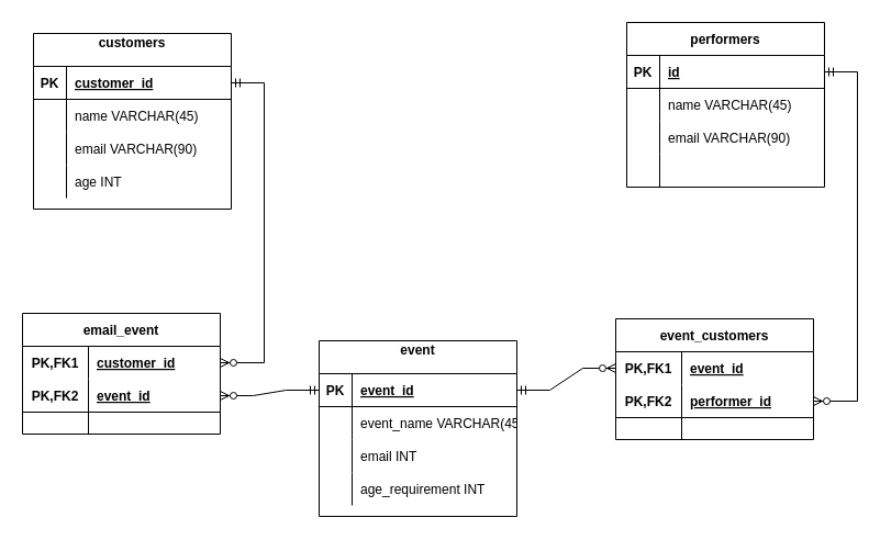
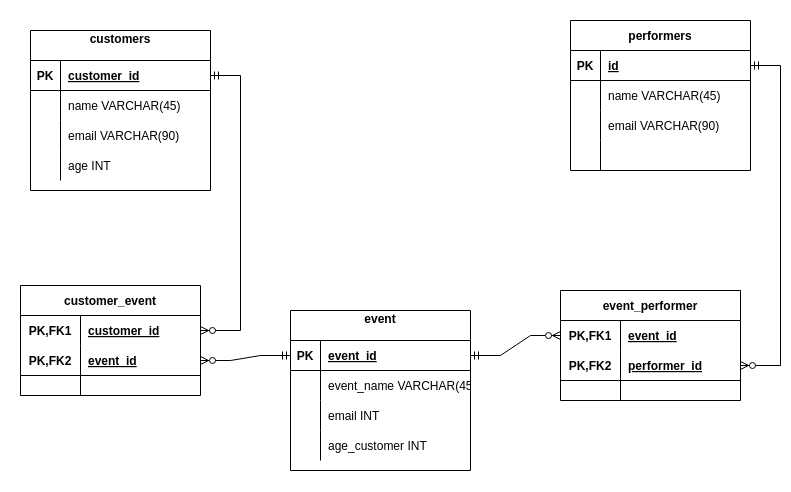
  <mxCell id="0" />
  <mxCell id="1" parent="0" />
  <mxCell id="2" value="customers&#10;" style="shape=table;startSize=30;container=1;collapsible=1;childLayout=tableLayout;fixedRows=1;rowLines=0;fontStyle=1;align=center;resizeLast=1;" vertex="1" parent="1"><mxGeometry x="30" y="30" width="180" height="160" as="geometry" /></mxCell>
  <mxCell id="3" value="" style="shape=tableRow;horizontal=0;startSize=0;swimlaneHead=0;swimlaneBody=0;fillColor=none;collapsible=0;dropTarget=0;points=[[0,0.5],[1,0.5]];portConstraint=eastwest;top=0;left=0;right=0;bottom=1;" vertex="1" parent="2"><mxGeometry y="30" width="180" height="30" as="geometry" /></mxCell>
  <mxCell id="4" value="PK" style="shape=partialRectangle;connectable=0;fillColor=none;top=0;left=0;bottom=0;right=0;fontStyle=1;overflow=hidden;" vertex="1" parent="3"><mxGeometry width="30" height="30" as="geometry"><mxRectangle width="30" height="30" as="alternateBounds" /></mxGeometry></mxCell>
  <mxCell id="5" value="customer_id" style="shape=partialRectangle;connectable=0;fillColor=none;top=0;left=0;bottom=0;right=0;align=left;spacingLeft=6;fontStyle=5;overflow=hidden;" vertex="1" parent="3"><mxGeometry x="30" width="150" height="30" as="geometry"><mxRectangle width="150" height="30" as="alternateBounds" /></mxGeometry></mxCell>
  <mxCell id="6" value="" style="shape=tableRow;horizontal=0;startSize=0;swimlaneHead=0;swimlaneBody=0;fillColor=none;collapsible=0;dropTarget=0;points=[[0,0.5],[1,0.5]];portConstraint=eastwest;top=0;left=0;right=0;bottom=0;" vertex="1" parent="2"><mxGeometry y="60" width="180" height="30" as="geometry" /></mxCell>
  <mxCell id="7" value="" style="shape=partialRectangle;connectable=0;fillColor=none;top=0;left=0;bottom=0;right=0;editable=1;overflow=hidden;" vertex="1" parent="6"><mxGeometry width="30" height="30" as="geometry"><mxRectangle width="30" height="30" as="alternateBounds" /></mxGeometry></mxCell>
  <mxCell id="8" value="name VARCHAR(45)" style="shape=partialRectangle;connectable=0;fillColor=none;top=0;left=0;bottom=0;right=0;align=left;spacingLeft=6;overflow=hidden;" vertex="1" parent="6"><mxGeometry x="30" width="150" height="30" as="geometry"><mxRectangle width="150" height="30" as="alternateBounds" /></mxGeometry></mxCell>
  <mxCell id="9" value="" style="shape=tableRow;horizontal=0;startSize=0;swimlaneHead=0;swimlaneBody=0;fillColor=none;collapsible=0;dropTarget=0;points=[[0,0.5],[1,0.5]];portConstraint=eastwest;top=0;left=0;right=0;bottom=0;" vertex="1" parent="2"><mxGeometry y="90" width="180" height="30" as="geometry" /></mxCell>
  <mxCell id="10" value="" style="shape=partialRectangle;connectable=0;fillColor=none;top=0;left=0;bottom=0;right=0;editable=1;overflow=hidden;" vertex="1" parent="9"><mxGeometry width="30" height="30" as="geometry"><mxRectangle width="30" height="30" as="alternateBounds" /></mxGeometry></mxCell>
  <mxCell id="11" value="email VARCHAR(90)" style="shape=partialRectangle;connectable=0;fillColor=none;top=0;left=0;bottom=0;right=0;align=left;spacingLeft=6;overflow=hidden;" vertex="1" parent="9"><mxGeometry x="30" width="150" height="30" as="geometry"><mxRectangle width="150" height="30" as="alternateBounds" /></mxGeometry></mxCell>
  <mxCell id="12" value="" style="shape=tableRow;horizontal=0;startSize=0;swimlaneHead=0;swimlaneBody=0;fillColor=none;collapsible=0;dropTarget=0;points=[[0,0.5],[1,0.5]];portConstraint=eastwest;top=0;left=0;right=0;bottom=0;" vertex="1" parent="2"><mxGeometry y="120" width="180" height="30" as="geometry" /></mxCell>
  <mxCell id="13" value="" style="shape=partialRectangle;connectable=0;fillColor=none;top=0;left=0;bottom=0;right=0;editable=1;overflow=hidden;" vertex="1" parent="12"><mxGeometry width="30" height="30" as="geometry"><mxRectangle width="30" height="30" as="alternateBounds" /></mxGeometry></mxCell>
  <mxCell id="14" value="age INT" style="shape=partialRectangle;connectable=0;fillColor=none;top=0;left=0;bottom=0;right=0;align=left;spacingLeft=6;overflow=hidden;" vertex="1" parent="12"><mxGeometry x="30" width="150" height="30" as="geometry"><mxRectangle width="150" height="30" as="alternateBounds" /></mxGeometry></mxCell>
  <mxCell id="15" value="event&#10;" style="shape=table;startSize=30;container=1;collapsible=1;childLayout=tableLayout;fixedRows=1;rowLines=0;fontStyle=1;align=center;resizeLast=1;" vertex="1" parent="1"><mxGeometry x="290" y="310" width="180" height="160" as="geometry" /></mxCell>
  <mxCell id="16" value="" style="shape=tableRow;horizontal=0;startSize=0;swimlaneHead=0;swimlaneBody=0;fillColor=none;collapsible=0;dropTarget=0;points=[[0,0.5],[1,0.5]];portConstraint=eastwest;top=0;left=0;right=0;bottom=1;" vertex="1" parent="15"><mxGeometry y="30" width="180" height="30" as="geometry" /></mxCell>
  <mxCell id="17" value="PK" style="shape=partialRectangle;connectable=0;fillColor=none;top=0;left=0;bottom=0;right=0;fontStyle=1;overflow=hidden;" vertex="1" parent="16"><mxGeometry width="30" height="30" as="geometry"><mxRectangle width="30" height="30" as="alternateBounds" /></mxGeometry></mxCell>
  <mxCell id="18" value="event_id" style="shape=partialRectangle;connectable=0;fillColor=none;top=0;left=0;bottom=0;right=0;align=left;spacingLeft=6;fontStyle=5;overflow=hidden;" vertex="1" parent="16"><mxGeometry x="30" width="150" height="30" as="geometry"><mxRectangle width="150" height="30" as="alternateBounds" /></mxGeometry></mxCell>
  <mxCell id="19" value="" style="shape=tableRow;horizontal=0;startSize=0;swimlaneHead=0;swimlaneBody=0;fillColor=none;collapsible=0;dropTarget=0;points=[[0,0.5],[1,0.5]];portConstraint=eastwest;top=0;left=0;right=0;bottom=0;" vertex="1" parent="15"><mxGeometry y="60" width="180" height="30" as="geometry" /></mxCell>
  <mxCell id="20" value="" style="shape=partialRectangle;connectable=0;fillColor=none;top=0;left=0;bottom=0;right=0;editable=1;overflow=hidden;" vertex="1" parent="19"><mxGeometry width="30" height="30" as="geometry"><mxRectangle width="30" height="30" as="alternateBounds" /></mxGeometry></mxCell>
  <mxCell id="21" value="event_name VARCHAR(45)" style="shape=partialRectangle;connectable=0;fillColor=none;top=0;left=0;bottom=0;right=0;align=left;spacingLeft=6;overflow=hidden;" vertex="1" parent="19"><mxGeometry x="30" width="150" height="30" as="geometry"><mxRectangle width="150" height="30" as="alternateBounds" /></mxGeometry></mxCell>
  <mxCell id="22" value="" style="shape=tableRow;horizontal=0;startSize=0;swimlaneHead=0;swimlaneBody=0;fillColor=none;collapsible=0;dropTarget=0;points=[[0,0.5],[1,0.5]];portConstraint=eastwest;top=0;left=0;right=0;bottom=0;" vertex="1" parent="15"><mxGeometry y="90" width="180" height="30" as="geometry" /></mxCell>
  <mxCell id="23" value="" style="shape=partialRectangle;connectable=0;fillColor=none;top=0;left=0;bottom=0;right=0;editable=1;overflow=hidden;" vertex="1" parent="22"><mxGeometry width="30" height="30" as="geometry"><mxRectangle width="30" height="30" as="alternateBounds" /></mxGeometry></mxCell>
  <mxCell id="24" value="email INT" style="shape=partialRectangle;connectable=0;fillColor=none;top=0;left=0;bottom=0;right=0;align=left;spacingLeft=6;overflow=hidden;" vertex="1" parent="22"><mxGeometry x="30" width="150" height="30" as="geometry"><mxRectangle width="150" height="30" as="alternateBounds" /></mxGeometry></mxCell>
  <mxCell id="25" value="" style="shape=tableRow;horizontal=0;startSize=0;swimlaneHead=0;swimlaneBody=0;fillColor=none;collapsible=0;dropTarget=0;points=[[0,0.5],[1,0.5]];portConstraint=eastwest;top=0;left=0;right=0;bottom=0;" vertex="1" parent="15"><mxGeometry y="120" width="180" height="30" as="geometry" /></mxCell>
  <mxCell id="26" value="" style="shape=partialRectangle;connectable=0;fillColor=none;top=0;left=0;bottom=0;right=0;editable=1;overflow=hidden;" vertex="1" parent="25"><mxGeometry width="30" height="30" as="geometry"><mxRectangle width="30" height="30" as="alternateBounds" /></mxGeometry></mxCell>
- <mxCell id="27" value="age_requirement INT" style="shape=partialRectangle;connectable=0;fillColor=none;top=0;left=0;bottom=0;right=0;align=left;spacingLeft=6;overflow=hidden;" vertex="1" parent="25"><mxGeometry x="30" width="150" height="30" as="geometry"><mxRectangle width="150" height="30" as="alternateBounds" /></mxGeometry></mxCell>
+ <mxCell id="27" value="age_customer INT" style="shape=partialRectangle;connectable=0;fillColor=none;top=0;left=0;bottom=0;right=0;align=left;spacingLeft=6;overflow=hidden;" vertex="1" parent="25"><mxGeometry x="30" width="150" height="30" as="geometry"><mxRectangle width="150" height="30" as="alternateBounds" /></mxGeometry></mxCell>
  <mxCell id="28" value="performers" style="shape=table;startSize=30;container=1;collapsible=1;childLayout=tableLayout;fixedRows=1;rowLines=0;fontStyle=1;align=center;resizeLast=1;" vertex="1" parent="1"><mxGeometry x="570" y="20" width="180" height="150" as="geometry" /></mxCell>
  <mxCell id="29" value="" style="shape=tableRow;horizontal=0;startSize=0;swimlaneHead=0;swimlaneBody=0;fillColor=none;collapsible=0;dropTarget=0;points=[[0,0.5],[1,0.5]];portConstraint=eastwest;top=0;left=0;right=0;bottom=1;" vertex="1" parent="28"><mxGeometry y="30" width="180" height="30" as="geometry" /></mxCell>
  <mxCell id="30" value="PK" style="shape=partialRectangle;connectable=0;fillColor=none;top=0;left=0;bottom=0;right=0;fontStyle=1;overflow=hidden;" vertex="1" parent="29"><mxGeometry width="30" height="30" as="geometry"><mxRectangle width="30" height="30" as="alternateBounds" /></mxGeometry></mxCell>
  <mxCell id="31" value="id" style="shape=partialRectangle;connectable=0;fillColor=none;top=0;left=0;bottom=0;right=0;align=left;spacingLeft=6;fontStyle=5;overflow=hidden;" vertex="1" parent="29"><mxGeometry x="30" width="150" height="30" as="geometry"><mxRectangle width="150" height="30" as="alternateBounds" /></mxGeometry></mxCell>
  <mxCell id="32" value="" style="shape=tableRow;horizontal=0;startSize=0;swimlaneHead=0;swimlaneBody=0;fillColor=none;collapsible=0;dropTarget=0;points=[[0,0.5],[1,0.5]];portConstraint=eastwest;top=0;left=0;right=0;bottom=0;" vertex="1" parent="28"><mxGeometry y="60" width="180" height="30" as="geometry" /></mxCell>
  <mxCell id="33" value="" style="shape=partialRectangle;connectable=0;fillColor=none;top=0;left=0;bottom=0;right=0;editable=1;overflow=hidden;" vertex="1" parent="32"><mxGeometry width="30" height="30" as="geometry"><mxRectangle width="30" height="30" as="alternateBounds" /></mxGeometry></mxCell>
  <mxCell id="34" value="name VARCHAR(45)" style="shape=partialRectangle;connectable=0;fillColor=none;top=0;left=0;bottom=0;right=0;align=left;spacingLeft=6;overflow=hidden;" vertex="1" parent="32"><mxGeometry x="30" width="150" height="30" as="geometry"><mxRectangle width="150" height="30" as="alternateBounds" /></mxGeometry></mxCell>
  <mxCell id="35" value="" style="shape=tableRow;horizontal=0;startSize=0;swimlaneHead=0;swimlaneBody=0;fillColor=none;collapsible=0;dropTarget=0;points=[[0,0.5],[1,0.5]];portConstraint=eastwest;top=0;left=0;right=0;bottom=0;" vertex="1" parent="28"><mxGeometry y="90" width="180" height="30" as="geometry" /></mxCell>
  <mxCell id="36" value="" style="shape=partialRectangle;connectable=0;fillColor=none;top=0;left=0;bottom=0;right=0;editable=1;overflow=hidden;" vertex="1" parent="35"><mxGeometry width="30" height="30" as="geometry"><mxRectangle width="30" height="30" as="alternateBounds" /></mxGeometry></mxCell>
  <mxCell id="37" value="email VARCHAR(90)" style="shape=partialRectangle;connectable=0;fillColor=none;top=0;left=0;bottom=0;right=0;align=left;spacingLeft=6;overflow=hidden;" vertex="1" parent="35"><mxGeometry x="30" width="150" height="30" as="geometry"><mxRectangle width="150" height="30" as="alternateBounds" /></mxGeometry></mxCell>
  <mxCell id="38" value="" style="shape=tableRow;horizontal=0;startSize=0;swimlaneHead=0;swimlaneBody=0;fillColor=none;collapsible=0;dropTarget=0;points=[[0,0.5],[1,0.5]];portConstraint=eastwest;top=0;left=0;right=0;bottom=0;" vertex="1" parent="28"><mxGeometry y="120" width="180" height="30" as="geometry" /></mxCell>
  <mxCell id="39" value="" style="shape=partialRectangle;connectable=0;fillColor=none;top=0;left=0;bottom=0;right=0;editable=1;overflow=hidden;" vertex="1" parent="38"><mxGeometry width="30" height="30" as="geometry"><mxRectangle width="30" height="30" as="alternateBounds" /></mxGeometry></mxCell>
  <mxCell id="40" value="" style="shape=partialRectangle;connectable=0;fillColor=none;top=0;left=0;bottom=0;right=0;align=left;spacingLeft=6;overflow=hidden;" vertex="1" parent="38"><mxGeometry x="30" width="150" height="30" as="geometry"><mxRectangle width="150" height="30" as="alternateBounds" /></mxGeometry></mxCell>
- <mxCell id="41" value="email_event" style="shape=table;startSize=30;container=1;collapsible=1;childLayout=tableLayout;fixedRows=1;rowLines=0;fontStyle=1;align=center;resizeLast=1;" vertex="1" parent="1"><mxGeometry x="20" y="285" width="180" height="110" as="geometry" /></mxCell>
+ <mxCell id="41" value="customer_event" style="shape=table;startSize=30;container=1;collapsible=1;childLayout=tableLayout;fixedRows=1;rowLines=0;fontStyle=1;align=center;resizeLast=1;" vertex="1" parent="1"><mxGeometry x="20" y="285" width="180" height="110" as="geometry" /></mxCell>
  <mxCell id="42" value="" style="shape=tableRow;horizontal=0;startSize=0;swimlaneHead=0;swimlaneBody=0;fillColor=none;collapsible=0;dropTarget=0;points=[[0,0.5],[1,0.5]];portConstraint=eastwest;top=0;left=0;right=0;bottom=0;" vertex="1" parent="41"><mxGeometry y="30" width="180" height="30" as="geometry" /></mxCell>
  <mxCell id="43" value="PK,FK1" style="shape=partialRectangle;connectable=0;fillColor=none;top=0;left=0;bottom=0;right=0;fontStyle=1;overflow=hidden;" vertex="1" parent="42"><mxGeometry width="60" height="30" as="geometry"><mxRectangle width="60" height="30" as="alternateBounds" /></mxGeometry></mxCell>
  <mxCell id="44" value="customer_id" style="shape=partialRectangle;connectable=0;fillColor=none;top=0;left=0;bottom=0;right=0;align=left;spacingLeft=6;fontStyle=5;overflow=hidden;" vertex="1" parent="42"><mxGeometry x="60" width="120" height="30" as="geometry"><mxRectangle width="120" height="30" as="alternateBounds" /></mxGeometry></mxCell>
  <mxCell id="45" value="" style="shape=tableRow;horizontal=0;startSize=0;swimlaneHead=0;swimlaneBody=0;fillColor=none;collapsible=0;dropTarget=0;points=[[0,0.5],[1,0.5]];portConstraint=eastwest;top=0;left=0;right=0;bottom=1;" vertex="1" parent="41"><mxGeometry y="60" width="180" height="30" as="geometry" /></mxCell>
  <mxCell id="46" value="PK,FK2" style="shape=partialRectangle;connectable=0;fillColor=none;top=0;left=0;bottom=0;right=0;fontStyle=1;overflow=hidden;" vertex="1" parent="45"><mxGeometry width="60" height="30" as="geometry"><mxRectangle width="60" height="30" as="alternateBounds" /></mxGeometry></mxCell>
  <mxCell id="47" value="event_id" style="shape=partialRectangle;connectable=0;fillColor=none;top=0;left=0;bottom=0;right=0;align=left;spacingLeft=6;fontStyle=5;overflow=hidden;" vertex="1" parent="45"><mxGeometry x="60" width="120" height="30" as="geometry"><mxRectangle width="120" height="30" as="alternateBounds" /></mxGeometry></mxCell>
  <mxCell id="48" value="" style="shape=tableRow;horizontal=0;startSize=0;swimlaneHead=0;swimlaneBody=0;fillColor=none;collapsible=0;dropTarget=0;points=[[0,0.5],[1,0.5]];portConstraint=eastwest;top=0;left=0;right=0;bottom=0;" vertex="1" parent="41"><mxGeometry y="90" width="180" height="20" as="geometry" /></mxCell>
  <mxCell id="49" value="" style="shape=partialRectangle;connectable=0;fillColor=none;top=0;left=0;bottom=0;right=0;editable=1;overflow=hidden;" vertex="1" parent="48"><mxGeometry width="60" height="20" as="geometry"><mxRectangle width="60" height="20" as="alternateBounds" /></mxGeometry></mxCell>
  <mxCell id="50" value="" style="shape=partialRectangle;connectable=0;fillColor=none;top=0;left=0;bottom=0;right=0;align=left;spacingLeft=6;overflow=hidden;" vertex="1" parent="48"><mxGeometry x="60" width="120" height="20" as="geometry"><mxRectangle width="120" height="20" as="alternateBounds" /></mxGeometry></mxCell>
- <mxCell id="51" value="event_customers" style="shape=table;startSize=30;container=1;collapsible=1;childLayout=tableLayout;fixedRows=1;rowLines=0;fontStyle=1;align=center;resizeLast=1;" vertex="1" parent="1"><mxGeometry x="560" y="290" width="180" height="110" as="geometry" /></mxCell>
+ <mxCell id="51" value="event_performer" style="shape=table;startSize=30;container=1;collapsible=1;childLayout=tableLayout;fixedRows=1;rowLines=0;fontStyle=1;align=center;resizeLast=1;" vertex="1" parent="1"><mxGeometry x="560" y="290" width="180" height="110" as="geometry" /></mxCell>
  <mxCell id="52" value="" style="shape=tableRow;horizontal=0;startSize=0;swimlaneHead=0;swimlaneBody=0;fillColor=none;collapsible=0;dropTarget=0;points=[[0,0.5],[1,0.5]];portConstraint=eastwest;top=0;left=0;right=0;bottom=0;" vertex="1" parent="51"><mxGeometry y="30" width="180" height="30" as="geometry" /></mxCell>
  <mxCell id="53" value="PK,FK1" style="shape=partialRectangle;connectable=0;fillColor=none;top=0;left=0;bottom=0;right=0;fontStyle=1;overflow=hidden;" vertex="1" parent="52"><mxGeometry width="60" height="30" as="geometry"><mxRectangle width="60" height="30" as="alternateBounds" /></mxGeometry></mxCell>
  <mxCell id="54" value="event_id" style="shape=partialRectangle;connectable=0;fillColor=none;top=0;left=0;bottom=0;right=0;align=left;spacingLeft=6;fontStyle=5;overflow=hidden;" vertex="1" parent="52"><mxGeometry x="60" width="120" height="30" as="geometry"><mxRectangle width="120" height="30" as="alternateBounds" /></mxGeometry></mxCell>
  <mxCell id="55" value="" style="shape=tableRow;horizontal=0;startSize=0;swimlaneHead=0;swimlaneBody=0;fillColor=none;collapsible=0;dropTarget=0;points=[[0,0.5],[1,0.5]];portConstraint=eastwest;top=0;left=0;right=0;bottom=1;" vertex="1" parent="51"><mxGeometry y="60" width="180" height="30" as="geometry" /></mxCell>
  <mxCell id="56" value="PK,FK2" style="shape=partialRectangle;connectable=0;fillColor=none;top=0;left=0;bottom=0;right=0;fontStyle=1;overflow=hidden;" vertex="1" parent="55"><mxGeometry width="60" height="30" as="geometry"><mxRectangle width="60" height="30" as="alternateBounds" /></mxGeometry></mxCell>
  <mxCell id="57" value="performer_id" style="shape=partialRectangle;connectable=0;fillColor=none;top=0;left=0;bottom=0;right=0;align=left;spacingLeft=6;fontStyle=5;overflow=hidden;" vertex="1" parent="55"><mxGeometry x="60" width="120" height="30" as="geometry"><mxRectangle width="120" height="30" as="alternateBounds" /></mxGeometry></mxCell>
  <mxCell id="58" value="" style="shape=tableRow;horizontal=0;startSize=0;swimlaneHead=0;swimlaneBody=0;fillColor=none;collapsible=0;dropTarget=0;points=[[0,0.5],[1,0.5]];portConstraint=eastwest;top=0;left=0;right=0;bottom=0;" vertex="1" parent="51"><mxGeometry y="90" width="180" height="20" as="geometry" /></mxCell>
  <mxCell id="59" value="" style="shape=partialRectangle;connectable=0;fillColor=none;top=0;left=0;bottom=0;right=0;editable=1;overflow=hidden;" vertex="1" parent="58"><mxGeometry width="60" height="20" as="geometry"><mxRectangle width="60" height="20" as="alternateBounds" /></mxGeometry></mxCell>
  <mxCell id="60" value="" style="shape=partialRectangle;connectable=0;fillColor=none;top=0;left=0;bottom=0;right=0;align=left;spacingLeft=6;overflow=hidden;" vertex="1" parent="58"><mxGeometry x="60" width="120" height="20" as="geometry"><mxRectangle width="120" height="20" as="alternateBounds" /></mxGeometry></mxCell>
  <mxCell id="61" value="" style="edgeStyle=entityRelationEdgeStyle;fontSize=12;html=1;endArrow=ERzeroToMany;startArrow=ERmandOne;rounded=0;startFill=0;" edge="1" parent="1" source="3" target="42"><mxGeometry width="100" height="100" relative="1" as="geometry"><mxPoint x="110" y="210" as="sourcePoint" /><mxPoint x="120" y="240" as="targetPoint" /></mxGeometry></mxCell>
  <mxCell id="62" value="" style="edgeStyle=entityRelationEdgeStyle;fontSize=12;html=1;endArrow=ERzeroToMany;startArrow=ERmandOne;rounded=0;startFill=0;" edge="1" parent="1" source="16" target="45"><mxGeometry width="100" height="100" relative="1" as="geometry"><mxPoint x="240" y="420" as="sourcePoint" /><mxPoint x="230" y="675" as="targetPoint" /></mxGeometry></mxCell>
  <mxCell id="63" value="" style="edgeStyle=entityRelationEdgeStyle;fontSize=12;html=1;endArrow=ERzeroToMany;startArrow=ERmandOne;rounded=0;startFill=0;" edge="1" parent="1" source="29" target="55"><mxGeometry width="100" height="100" relative="1" as="geometry"><mxPoint x="480" y="90" as="sourcePoint" /><mxPoint x="470" y="345" as="targetPoint" /></mxGeometry></mxCell>
  <mxCell id="64" value="" style="edgeStyle=entityRelationEdgeStyle;fontSize=12;html=1;endArrow=ERzeroToMany;startArrow=ERmandOne;rounded=0;startFill=0;" edge="1" parent="1" source="16" target="52"><mxGeometry width="100" height="100" relative="1" as="geometry"><mxPoint x="230" y="95" as="sourcePoint" /><mxPoint x="220" y="350" as="targetPoint" /></mxGeometry></mxCell>
